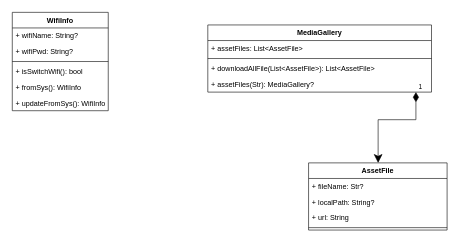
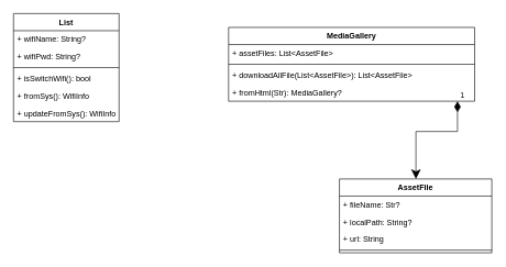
  <mxCell id="0" />
  <mxCell id="1" parent="0" />
- <mxCell id="2" value="WifiInfo" style="swimlane;fontStyle=1;align=center;verticalAlign=top;childLayout=stackLayout;horizontal=1;startSize=26;horizontalStack=0;resizeParent=1;resizeParentMax=0;resizeLast=0;collapsible=1;marginBottom=0;" vertex="1" parent="1"><mxGeometry x="20" y="20" width="160" height="164" as="geometry" /></mxCell>
+ <mxCell id="2" value="List" style="swimlane;fontStyle=1;align=center;verticalAlign=top;childLayout=stackLayout;horizontal=1;startSize=26;horizontalStack=0;resizeParent=1;resizeParentMax=0;resizeLast=0;collapsible=1;marginBottom=0;" vertex="1" parent="1"><mxGeometry x="20" y="20" width="160" height="164" as="geometry" /></mxCell>
  <mxCell id="3" value="+ wifiName: String?" style="text;strokeColor=none;fillColor=none;align=left;verticalAlign=top;spacingLeft=4;spacingRight=4;overflow=hidden;rotatable=0;points=[[0,0.5],[1,0.5]];portConstraint=eastwest;" vertex="1" parent="2"><mxGeometry y="26" width="160" height="26" as="geometry" /></mxCell>
  <mxCell id="4" value="+ wifiPwd: String?" style="text;strokeColor=none;fillColor=none;align=left;verticalAlign=top;spacingLeft=4;spacingRight=4;overflow=hidden;rotatable=0;points=[[0,0.5],[1,0.5]];portConstraint=eastwest;" vertex="1" parent="2"><mxGeometry y="52" width="160" height="26" as="geometry" /></mxCell>
  <mxCell id="5" value="" style="line;strokeWidth=1;fillColor=none;align=left;verticalAlign=middle;spacingTop=-1;spacingLeft=3;spacingRight=3;rotatable=0;labelPosition=right;points=[];portConstraint=eastwest;strokeColor=inherit;" vertex="1" parent="2"><mxGeometry y="78" width="160" height="8" as="geometry" /></mxCell>
  <mxCell id="6" value="+ isSwitchWifi(): bool" style="text;strokeColor=none;fillColor=none;align=left;verticalAlign=top;spacingLeft=4;spacingRight=4;overflow=hidden;rotatable=0;points=[[0,0.5],[1,0.5]];portConstraint=eastwest;" vertex="1" parent="2"><mxGeometry y="86" width="160" height="26" as="geometry" /></mxCell>
  <mxCell id="7" value="+ fromSys(): WifiInfo" style="text;strokeColor=none;fillColor=none;align=left;verticalAlign=top;spacingLeft=4;spacingRight=4;overflow=hidden;rotatable=0;points=[[0,0.5],[1,0.5]];portConstraint=eastwest;" vertex="1" parent="2"><mxGeometry y="112" width="160" height="26" as="geometry" /></mxCell>
  <mxCell id="8" value="+ updateFromSys(): WifiInfo" style="text;strokeColor=none;fillColor=none;align=left;verticalAlign=top;spacingLeft=4;spacingRight=4;overflow=hidden;rotatable=0;points=[[0,0.5],[1,0.5]];portConstraint=eastwest;" vertex="1" parent="2"><mxGeometry y="138" width="160" height="26" as="geometry" /></mxCell>
  <mxCell id="9" value="MediaGallery" style="swimlane;fontStyle=1;align=center;verticalAlign=top;childLayout=stackLayout;horizontal=1;startSize=26;horizontalStack=0;resizeParent=1;resizeParentMax=0;resizeLast=0;collapsible=1;marginBottom=0;" vertex="1" parent="1"><mxGeometry x="346" y="41" width="373" height="112" as="geometry" /></mxCell>
  <mxCell id="10" value="+ assetFiles: List&lt;AssetFile&gt;" style="text;strokeColor=none;fillColor=none;align=left;verticalAlign=top;spacingLeft=4;spacingRight=4;overflow=hidden;rotatable=0;points=[[0,0.5],[1,0.5]];portConstraint=eastwest;" vertex="1" parent="9"><mxGeometry y="26" width="373" height="26" as="geometry" /></mxCell>
  <mxCell id="11" value="" style="line;strokeWidth=1;fillColor=none;align=left;verticalAlign=middle;spacingTop=-1;spacingLeft=3;spacingRight=3;rotatable=0;labelPosition=right;points=[];portConstraint=eastwest;strokeColor=inherit;" vertex="1" parent="9"><mxGeometry y="52" width="373" height="8" as="geometry" /></mxCell>
  <mxCell id="12" value="+ downloadAllFile(List&lt;AssetFile&gt;): List&lt;AssetFile&gt;" style="text;strokeColor=none;fillColor=none;align=left;verticalAlign=top;spacingLeft=4;spacingRight=4;overflow=hidden;rotatable=0;points=[[0,0.5],[1,0.5]];portConstraint=eastwest;" vertex="1" parent="9"><mxGeometry y="60" width="373" height="26" as="geometry" /></mxCell>
- <mxCell id="13" value="+ assetFiles(Str): MediaGallery?" style="text;strokeColor=none;fillColor=none;align=left;verticalAlign=top;spacingLeft=4;spacingRight=4;overflow=hidden;rotatable=0;points=[[0,0.5],[1,0.5]];portConstraint=eastwest;" vertex="1" parent="9"><mxGeometry y="86" width="373" height="26" as="geometry" /></mxCell>
+ <mxCell id="13" value="+ fromHtml(Str): MediaGallery?" style="text;strokeColor=none;fillColor=none;align=left;verticalAlign=top;spacingLeft=4;spacingRight=4;overflow=hidden;rotatable=0;points=[[0,0.5],[1,0.5]];portConstraint=eastwest;" vertex="1" parent="9"><mxGeometry y="86" width="373" height="26" as="geometry" /></mxCell>
  <mxCell id="14" value="AssetFile" style="swimlane;fontStyle=1;align=center;verticalAlign=top;childLayout=stackLayout;horizontal=1;startSize=26;horizontalStack=0;resizeParent=1;resizeParentMax=0;resizeLast=0;collapsible=1;marginBottom=0;" vertex="1" parent="1"><mxGeometry x="514" y="271" width="231" height="112" as="geometry" /></mxCell>
  <mxCell id="15" value="+ fileName: Str?" style="text;strokeColor=none;fillColor=none;align=left;verticalAlign=top;spacingLeft=4;spacingRight=4;overflow=hidden;rotatable=0;points=[[0,0.5],[1,0.5]];portConstraint=eastwest;" vertex="1" parent="14"><mxGeometry y="26" width="231" height="26" as="geometry" /></mxCell>
  <mxCell id="16" value="+ localPath: String?" style="text;strokeColor=none;fillColor=none;align=left;verticalAlign=top;spacingLeft=4;spacingRight=4;overflow=hidden;rotatable=0;points=[[0,0.5],[1,0.5]];portConstraint=eastwest;" vertex="1" parent="14"><mxGeometry y="52" width="231" height="26" as="geometry" /></mxCell>
  <mxCell id="17" value="+ url: String" style="text;strokeColor=none;fillColor=none;align=left;verticalAlign=top;spacingLeft=4;spacingRight=4;overflow=hidden;rotatable=0;points=[[0,0.5],[1,0.5]];portConstraint=eastwest;" vertex="1" parent="14"><mxGeometry y="78" width="231" height="26" as="geometry" /></mxCell>
  <mxCell id="18" value="" style="line;strokeWidth=1;fillColor=none;align=left;verticalAlign=middle;spacingTop=-1;spacingLeft=3;spacingRight=3;rotatable=0;labelPosition=right;points=[];portConstraint=eastwest;strokeColor=inherit;" vertex="1" parent="14"><mxGeometry y="104" width="231" height="8" as="geometry" /></mxCell>
  <mxCell id="19" value="1" style="endArrow=classic;html=1;endSize=12;startArrow=diamondThin;startSize=14;startFill=1;edgeStyle=orthogonalEdgeStyle;align=left;verticalAlign=bottom;rounded=0;" edge="1" parent="1" source="9" target="14"><mxGeometry x="-1" y="3" relative="1" as="geometry"><mxPoint x="445" y="227" as="sourcePoint" /><mxPoint x="605" y="227" as="targetPoint" /><Array as="points"><mxPoint x="693" y="199" /><mxPoint x="630" y="199" /></Array></mxGeometry></mxCell>
